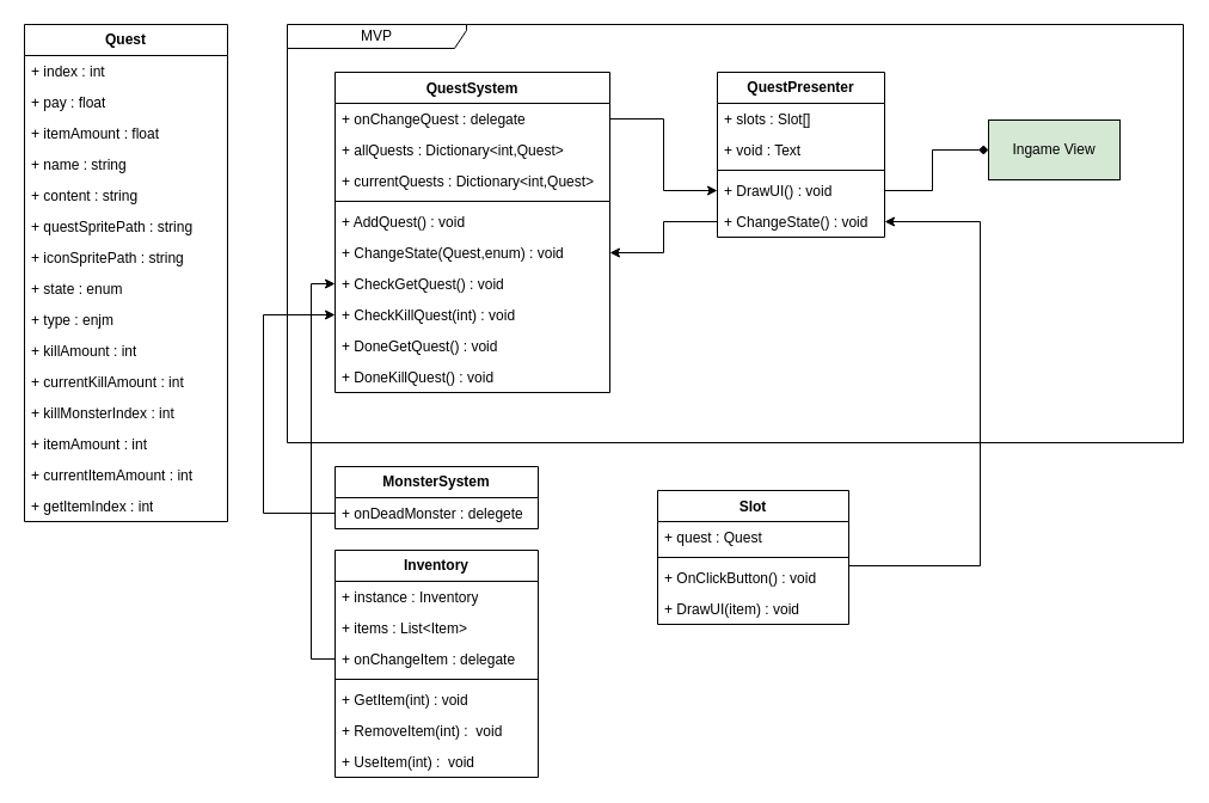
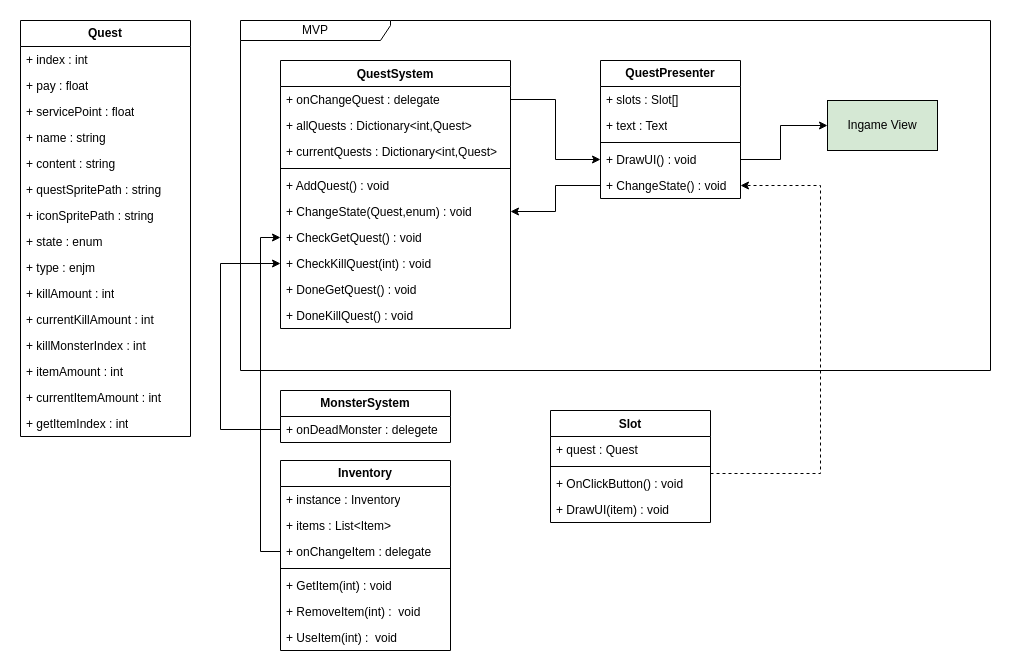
  <mxCell id="0" />
  <mxCell id="1" parent="0" />
  <mxCell id="2" value="QuestSystem" style="swimlane;fontStyle=1;align=center;verticalAlign=top;childLayout=stackLayout;horizontal=1;startSize=26;horizontalStack=0;resizeParent=1;resizeParentMax=0;resizeLast=0;collapsible=1;marginBottom=0;whiteSpace=wrap;html=1;" vertex="1" parent="1"><mxGeometry x="280" y="60" width="230" height="268" as="geometry" /></mxCell>
  <mxCell id="3" value="+ onChangeQuest : delegate" style="text;strokeColor=none;fillColor=none;align=left;verticalAlign=top;spacingLeft=4;spacingRight=4;overflow=hidden;rotatable=0;points=[[0,0.5],[1,0.5]];portConstraint=eastwest;whiteSpace=wrap;html=1;" vertex="1" parent="2"><mxGeometry y="26" width="230" height="26" as="geometry" /></mxCell>
  <mxCell id="4" value="+ allQuests : Dictionary&amp;lt;int,Quest&amp;gt;" style="text;strokeColor=none;fillColor=none;align=left;verticalAlign=top;spacingLeft=4;spacingRight=4;overflow=hidden;rotatable=0;points=[[0,0.5],[1,0.5]];portConstraint=eastwest;whiteSpace=wrap;html=1;" vertex="1" parent="2"><mxGeometry y="52" width="230" height="26" as="geometry" /></mxCell>
  <mxCell id="5" value="+ currentQuests : Dictionary&amp;lt;int,Quest&amp;gt;" style="text;strokeColor=none;fillColor=none;align=left;verticalAlign=top;spacingLeft=4;spacingRight=4;overflow=hidden;rotatable=0;points=[[0,0.5],[1,0.5]];portConstraint=eastwest;whiteSpace=wrap;html=1;" vertex="1" parent="2"><mxGeometry y="78" width="230" height="26" as="geometry" /></mxCell>
  <mxCell id="6" value="" style="line;strokeWidth=1;fillColor=none;align=left;verticalAlign=middle;spacingTop=-1;spacingLeft=3;spacingRight=3;rotatable=0;labelPosition=right;points=[];portConstraint=eastwest;strokeColor=inherit;" vertex="1" parent="2"><mxGeometry y="104" width="230" height="8" as="geometry" /></mxCell>
  <mxCell id="7" value="+ AddQuest() : void" style="text;strokeColor=none;fillColor=none;align=left;verticalAlign=top;spacingLeft=4;spacingRight=4;overflow=hidden;rotatable=0;points=[[0,0.5],[1,0.5]];portConstraint=eastwest;whiteSpace=wrap;html=1;" vertex="1" parent="2"><mxGeometry y="112" width="230" height="26" as="geometry" /></mxCell>
  <mxCell id="8" value="+ ChangeState(Quest,enum) : void" style="text;strokeColor=none;fillColor=none;align=left;verticalAlign=top;spacingLeft=4;spacingRight=4;overflow=hidden;rotatable=0;points=[[0,0.5],[1,0.5]];portConstraint=eastwest;whiteSpace=wrap;html=1;" vertex="1" parent="2"><mxGeometry y="138" width="230" height="26" as="geometry" /></mxCell>
  <mxCell id="9" value="+ CheckGetQuest() : void" style="text;strokeColor=none;fillColor=none;align=left;verticalAlign=top;spacingLeft=4;spacingRight=4;overflow=hidden;rotatable=0;points=[[0,0.5],[1,0.5]];portConstraint=eastwest;whiteSpace=wrap;html=1;" vertex="1" parent="2"><mxGeometry y="164" width="230" height="26" as="geometry" /></mxCell>
  <mxCell id="10" value="+ CheckKillQuest(int) : void" style="text;strokeColor=none;fillColor=none;align=left;verticalAlign=top;spacingLeft=4;spacingRight=4;overflow=hidden;rotatable=0;points=[[0,0.5],[1,0.5]];portConstraint=eastwest;whiteSpace=wrap;html=1;" vertex="1" parent="2"><mxGeometry y="190" width="230" height="26" as="geometry" /></mxCell>
  <mxCell id="11" value="+ DoneGetQuest() : void" style="text;strokeColor=none;fillColor=none;align=left;verticalAlign=top;spacingLeft=4;spacingRight=4;overflow=hidden;rotatable=0;points=[[0,0.5],[1,0.5]];portConstraint=eastwest;whiteSpace=wrap;html=1;" vertex="1" parent="2"><mxGeometry y="216" width="230" height="26" as="geometry" /></mxCell>
  <mxCell id="12" value="+ DoneKillQuest() : void" style="text;strokeColor=none;fillColor=none;align=left;verticalAlign=top;spacingLeft=4;spacingRight=4;overflow=hidden;rotatable=0;points=[[0,0.5],[1,0.5]];portConstraint=eastwest;whiteSpace=wrap;html=1;" vertex="1" parent="2"><mxGeometry y="242" width="230" height="26" as="geometry" /></mxCell>
  <mxCell id="13" value="&lt;b&gt;Inventory&lt;/b&gt;" style="swimlane;fontStyle=0;childLayout=stackLayout;horizontal=1;startSize=26;fillColor=none;horizontalStack=0;resizeParent=1;resizeParentMax=0;resizeLast=0;collapsible=1;marginBottom=0;whiteSpace=wrap;html=1;" vertex="1" parent="1"><mxGeometry x="280" y="460" width="170" height="190" as="geometry" /></mxCell>
  <mxCell id="14" value="+ instance : Inventory" style="text;strokeColor=none;fillColor=none;align=left;verticalAlign=top;spacingLeft=4;spacingRight=4;overflow=hidden;rotatable=0;points=[[0,0.5],[1,0.5]];portConstraint=eastwest;whiteSpace=wrap;html=1;" vertex="1" parent="13"><mxGeometry y="26" width="170" height="26" as="geometry" /></mxCell>
  <mxCell id="15" value="+ items : List&amp;lt;Item&amp;gt;" style="text;strokeColor=none;fillColor=none;align=left;verticalAlign=top;spacingLeft=4;spacingRight=4;overflow=hidden;rotatable=0;points=[[0,0.5],[1,0.5]];portConstraint=eastwest;whiteSpace=wrap;html=1;" vertex="1" parent="13"><mxGeometry y="52" width="170" height="26" as="geometry" /></mxCell>
  <mxCell id="16" value="+ onChangeItem : delegate" style="text;strokeColor=none;fillColor=none;align=left;verticalAlign=top;spacingLeft=4;spacingRight=4;overflow=hidden;rotatable=0;points=[[0,0.5],[1,0.5]];portConstraint=eastwest;whiteSpace=wrap;html=1;" vertex="1" parent="13"><mxGeometry y="78" width="170" height="26" as="geometry" /></mxCell>
  <mxCell id="17" value="" style="line;strokeWidth=1;fillColor=none;align=left;verticalAlign=middle;spacingTop=-1;spacingLeft=3;spacingRight=3;rotatable=0;labelPosition=right;points=[];portConstraint=eastwest;strokeColor=inherit;" vertex="1" parent="13"><mxGeometry y="104" width="170" height="8" as="geometry" /></mxCell>
  <mxCell id="18" value="+ GetItem(int) : void" style="text;strokeColor=none;fillColor=none;align=left;verticalAlign=top;spacingLeft=4;spacingRight=4;overflow=hidden;rotatable=0;points=[[0,0.5],[1,0.5]];portConstraint=eastwest;whiteSpace=wrap;html=1;" vertex="1" parent="13"><mxGeometry y="112" width="170" height="26" as="geometry" /></mxCell>
  <mxCell id="19" value="+ RemoveItem(int) :&amp;nbsp; void" style="text;strokeColor=none;fillColor=none;align=left;verticalAlign=top;spacingLeft=4;spacingRight=4;overflow=hidden;rotatable=0;points=[[0,0.5],[1,0.5]];portConstraint=eastwest;whiteSpace=wrap;html=1;" vertex="1" parent="13"><mxGeometry y="138" width="170" height="26" as="geometry" /></mxCell>
  <mxCell id="20" value="+ UseItem(int) :&amp;nbsp; void" style="text;strokeColor=none;fillColor=none;align=left;verticalAlign=top;spacingLeft=4;spacingRight=4;overflow=hidden;rotatable=0;points=[[0,0.5],[1,0.5]];portConstraint=eastwest;whiteSpace=wrap;html=1;" vertex="1" parent="13"><mxGeometry y="164" width="170" height="26" as="geometry" /></mxCell>
  <mxCell id="21" style="edgeStyle=orthogonalEdgeStyle;rounded=0;orthogonalLoop=1;jettySize=auto;html=1;entryX=0;entryY=0.5;entryDx=0;entryDy=0;" edge="1" parent="1" source="16" target="9"><mxGeometry relative="1" as="geometry"><Array as="points"><mxPoint x="260" y="551" /><mxPoint x="260" y="237" /></Array></mxGeometry></mxCell>
  <mxCell id="22" value="&lt;b&gt;MonsterSystem&lt;/b&gt;" style="swimlane;fontStyle=0;childLayout=stackLayout;horizontal=1;startSize=26;fillColor=none;horizontalStack=0;resizeParent=1;resizeParentMax=0;resizeLast=0;collapsible=1;marginBottom=0;whiteSpace=wrap;html=1;" vertex="1" parent="1"><mxGeometry x="280" y="390" width="170" height="52" as="geometry" /></mxCell>
  <mxCell id="23" value="+ onDeadMonster : delegete" style="text;strokeColor=none;fillColor=none;align=left;verticalAlign=top;spacingLeft=4;spacingRight=4;overflow=hidden;rotatable=0;points=[[0,0.5],[1,0.5]];portConstraint=eastwest;whiteSpace=wrap;html=1;" vertex="1" parent="22"><mxGeometry y="26" width="170" height="26" as="geometry" /></mxCell>
  <mxCell id="24" style="edgeStyle=orthogonalEdgeStyle;rounded=0;orthogonalLoop=1;jettySize=auto;html=1;entryX=0;entryY=0.5;entryDx=0;entryDy=0;" edge="1" parent="1" source="23" target="10"><mxGeometry relative="1" as="geometry"><Array as="points"><mxPoint x="220" y="429" /><mxPoint x="220" y="263" /></Array></mxGeometry></mxCell>
  <mxCell id="25" value="&lt;b&gt;Quest&lt;/b&gt;" style="swimlane;fontStyle=0;childLayout=stackLayout;horizontal=1;startSize=26;fillColor=none;horizontalStack=0;resizeParent=1;resizeParentMax=0;resizeLast=0;collapsible=1;marginBottom=0;whiteSpace=wrap;html=1;" vertex="1" parent="1"><mxGeometry x="20" width="170" height="416" as="geometry" y="20" /></mxCell>
  <mxCell id="26" value="+ index : int&lt;span style=&quot;white-space: pre;&quot;&gt; &lt;/span&gt;" style="text;strokeColor=none;fillColor=none;align=left;verticalAlign=top;spacingLeft=4;spacingRight=4;overflow=hidden;rotatable=0;points=[[0,0.5],[1,0.5]];portConstraint=eastwest;whiteSpace=wrap;html=1;" vertex="1" parent="25"><mxGeometry y="26" width="170" height="26" as="geometry" /></mxCell>
  <mxCell id="27" value="+ pay : float" style="text;strokeColor=none;fillColor=none;align=left;verticalAlign=top;spacingLeft=4;spacingRight=4;overflow=hidden;rotatable=0;points=[[0,0.5],[1,0.5]];portConstraint=eastwest;whiteSpace=wrap;html=1;" vertex="1" parent="25"><mxGeometry y="52" width="170" height="26" as="geometry" /></mxCell>
- <mxCell id="28" value="+ itemAmount : float" style="text;strokeColor=none;fillColor=none;align=left;verticalAlign=top;spacingLeft=4;spacingRight=4;overflow=hidden;rotatable=0;points=[[0,0.5],[1,0.5]];portConstraint=eastwest;whiteSpace=wrap;html=1;" vertex="1" parent="25"><mxGeometry y="78" width="170" height="26" as="geometry" /></mxCell>
+ <mxCell id="28" value="+ servicePoint : float" style="text;strokeColor=none;fillColor=none;align=left;verticalAlign=top;spacingLeft=4;spacingRight=4;overflow=hidden;rotatable=0;points=[[0,0.5],[1,0.5]];portConstraint=eastwest;whiteSpace=wrap;html=1;" vertex="1" parent="25"><mxGeometry y="78" width="170" height="26" as="geometry" /></mxCell>
  <mxCell id="29" value="+ name : string" style="text;strokeColor=none;fillColor=none;align=left;verticalAlign=top;spacingLeft=4;spacingRight=4;overflow=hidden;rotatable=0;points=[[0,0.5],[1,0.5]];portConstraint=eastwest;whiteSpace=wrap;html=1;" vertex="1" parent="25"><mxGeometry y="104" width="170" height="26" as="geometry" /></mxCell>
  <mxCell id="30" value="+ content : string" style="text;strokeColor=none;fillColor=none;align=left;verticalAlign=top;spacingLeft=4;spacingRight=4;overflow=hidden;rotatable=0;points=[[0,0.5],[1,0.5]];portConstraint=eastwest;whiteSpace=wrap;html=1;" vertex="1" parent="25"><mxGeometry y="130" width="170" height="26" as="geometry" /></mxCell>
  <mxCell id="31" value="+ questSpritePath : string" style="text;strokeColor=none;fillColor=none;align=left;verticalAlign=top;spacingLeft=4;spacingRight=4;overflow=hidden;rotatable=0;points=[[0,0.5],[1,0.5]];portConstraint=eastwest;whiteSpace=wrap;html=1;" vertex="1" parent="25"><mxGeometry y="156" width="170" height="26" as="geometry" /></mxCell>
  <mxCell id="32" value="+ iconSpritePath : string" style="text;strokeColor=none;fillColor=none;align=left;verticalAlign=top;spacingLeft=4;spacingRight=4;overflow=hidden;rotatable=0;points=[[0,0.5],[1,0.5]];portConstraint=eastwest;whiteSpace=wrap;html=1;" vertex="1" parent="25"><mxGeometry y="182" width="170" height="26" as="geometry" /></mxCell>
  <mxCell id="33" value="+ state : enum" style="text;strokeColor=none;fillColor=none;align=left;verticalAlign=top;spacingLeft=4;spacingRight=4;overflow=hidden;rotatable=0;points=[[0,0.5],[1,0.5]];portConstraint=eastwest;whiteSpace=wrap;html=1;" vertex="1" parent="25"><mxGeometry y="208" width="170" height="26" as="geometry" /></mxCell>
  <mxCell id="34" value="+ type : enjm" style="text;strokeColor=none;fillColor=none;align=left;verticalAlign=top;spacingLeft=4;spacingRight=4;overflow=hidden;rotatable=0;points=[[0,0.5],[1,0.5]];portConstraint=eastwest;whiteSpace=wrap;html=1;" vertex="1" parent="25"><mxGeometry y="234" width="170" height="26" as="geometry" /></mxCell>
  <mxCell id="35" value="+ killAmount : int" style="text;strokeColor=none;fillColor=none;align=left;verticalAlign=top;spacingLeft=4;spacingRight=4;overflow=hidden;rotatable=0;points=[[0,0.5],[1,0.5]];portConstraint=eastwest;whiteSpace=wrap;html=1;" vertex="1" parent="25"><mxGeometry y="260" width="170" height="26" as="geometry" /></mxCell>
  <mxCell id="36" value="+ currentKillAmount : int" style="text;strokeColor=none;fillColor=none;align=left;verticalAlign=top;spacingLeft=4;spacingRight=4;overflow=hidden;rotatable=0;points=[[0,0.5],[1,0.5]];portConstraint=eastwest;whiteSpace=wrap;html=1;" vertex="1" parent="25"><mxGeometry y="286" width="170" height="26" as="geometry" /></mxCell>
  <mxCell id="37" value="+ killMonsterIndex : int" style="text;strokeColor=none;fillColor=none;align=left;verticalAlign=top;spacingLeft=4;spacingRight=4;overflow=hidden;rotatable=0;points=[[0,0.5],[1,0.5]];portConstraint=eastwest;whiteSpace=wrap;html=1;" vertex="1" parent="25"><mxGeometry y="312" width="170" height="26" as="geometry" /></mxCell>
  <mxCell id="38" value="+ itemAmount : int" style="text;strokeColor=none;fillColor=none;align=left;verticalAlign=top;spacingLeft=4;spacingRight=4;overflow=hidden;rotatable=0;points=[[0,0.5],[1,0.5]];portConstraint=eastwest;whiteSpace=wrap;html=1;" vertex="1" parent="25"><mxGeometry y="338" width="170" height="26" as="geometry" /></mxCell>
  <mxCell id="39" value="+ currentItemAmount : int" style="text;strokeColor=none;fillColor=none;align=left;verticalAlign=top;spacingLeft=4;spacingRight=4;overflow=hidden;rotatable=0;points=[[0,0.5],[1,0.5]];portConstraint=eastwest;whiteSpace=wrap;html=1;" vertex="1" parent="25"><mxGeometry y="364" width="170" height="26" as="geometry" /></mxCell>
  <mxCell id="40" value="+ getItemIndex : int" style="text;strokeColor=none;fillColor=none;align=left;verticalAlign=top;spacingLeft=4;spacingRight=4;overflow=hidden;rotatable=0;points=[[0,0.5],[1,0.5]];portConstraint=eastwest;whiteSpace=wrap;html=1;" vertex="1" parent="25"><mxGeometry y="390" width="170" height="26" as="geometry" /></mxCell>
  <mxCell id="41" value="MVP" style="shape=umlFrame;whiteSpace=wrap;html=1;pointerEvents=0;width=150;height=20;" vertex="1" parent="1"><mxGeometry x="240" width="750" height="350" as="geometry" y="20" /></mxCell>
  <mxCell id="42" value="&lt;b&gt;QuestPresenter&lt;/b&gt;" style="swimlane;fontStyle=0;childLayout=stackLayout;horizontal=1;startSize=26;fillColor=none;horizontalStack=0;resizeParent=1;resizeParentMax=0;resizeLast=0;collapsible=1;marginBottom=0;whiteSpace=wrap;html=1;" vertex="1" parent="1"><mxGeometry x="600" y="60" width="140" height="138" as="geometry" /></mxCell>
  <mxCell id="43" value="+ slots : Slot[]" style="text;strokeColor=none;fillColor=none;align=left;verticalAlign=top;spacingLeft=4;spacingRight=4;overflow=hidden;rotatable=0;points=[[0,0.5],[1,0.5]];portConstraint=eastwest;whiteSpace=wrap;html=1;" vertex="1" parent="42"><mxGeometry y="26" width="140" height="26" as="geometry" /></mxCell>
- <mxCell id="44" value="+ void : Text" style="text;strokeColor=none;fillColor=none;align=left;verticalAlign=top;spacingLeft=4;spacingRight=4;overflow=hidden;rotatable=0;points=[[0,0.5],[1,0.5]];portConstraint=eastwest;whiteSpace=wrap;html=1;" vertex="1" parent="42"><mxGeometry y="52" width="140" height="26" as="geometry" /></mxCell>
+ <mxCell id="44" value="+ text : Text" style="text;strokeColor=none;fillColor=none;align=left;verticalAlign=top;spacingLeft=4;spacingRight=4;overflow=hidden;rotatable=0;points=[[0,0.5],[1,0.5]];portConstraint=eastwest;whiteSpace=wrap;html=1;" vertex="1" parent="42"><mxGeometry y="52" width="140" height="26" as="geometry" /></mxCell>
  <mxCell id="45" value="" style="line;strokeWidth=1;fillColor=none;align=left;verticalAlign=middle;spacingTop=-1;spacingLeft=3;spacingRight=3;rotatable=0;labelPosition=right;points=[];portConstraint=eastwest;strokeColor=inherit;" vertex="1" parent="42"><mxGeometry y="78" width="140" height="8" as="geometry" /></mxCell>
  <mxCell id="46" value="+ DrawUI() : void" style="text;strokeColor=none;fillColor=none;align=left;verticalAlign=top;spacingLeft=4;spacingRight=4;overflow=hidden;rotatable=0;points=[[0,0.5],[1,0.5]];portConstraint=eastwest;whiteSpace=wrap;html=1;" vertex="1" parent="42"><mxGeometry y="86" width="140" height="26" as="geometry" /></mxCell>
  <mxCell id="47" value="+ ChangeState() : void" style="text;strokeColor=none;fillColor=none;align=left;verticalAlign=top;spacingLeft=4;spacingRight=4;overflow=hidden;rotatable=0;points=[[0,0.5],[1,0.5]];portConstraint=eastwest;whiteSpace=wrap;html=1;" vertex="1" parent="42"><mxGeometry y="112" width="140" height="26" as="geometry" /></mxCell>
  <mxCell id="48" style="edgeStyle=orthogonalEdgeStyle;rounded=0;orthogonalLoop=1;jettySize=auto;html=1;entryX=0;entryY=0.5;entryDx=0;entryDy=0;" edge="1" parent="1" source="3" target="46"><mxGeometry relative="1" as="geometry" /></mxCell>
  <mxCell id="49" value="Slot" style="swimlane;fontStyle=1;align=center;verticalAlign=top;childLayout=stackLayout;horizontal=1;startSize=26;horizontalStack=0;resizeParent=1;resizeParentMax=0;resizeLast=0;collapsible=1;marginBottom=0;whiteSpace=wrap;html=1;" vertex="1" parent="1"><mxGeometry x="550" y="410" width="160" height="112" as="geometry" /></mxCell>
  <mxCell id="50" value="+ quest : Quest" style="text;strokeColor=none;fillColor=none;align=left;verticalAlign=top;spacingLeft=4;spacingRight=4;overflow=hidden;rotatable=0;points=[[0,0.5],[1,0.5]];portConstraint=eastwest;whiteSpace=wrap;html=1;" vertex="1" parent="49"><mxGeometry y="26" width="160" height="26" as="geometry" /></mxCell>
  <mxCell id="51" value="" style="line;strokeWidth=1;fillColor=none;align=left;verticalAlign=middle;spacingTop=-1;spacingLeft=3;spacingRight=3;rotatable=0;labelPosition=right;points=[];portConstraint=eastwest;strokeColor=inherit;" vertex="1" parent="49"><mxGeometry y="52" width="160" height="8" as="geometry" /></mxCell>
  <mxCell id="52" value="+ OnClickButton() : void" style="text;strokeColor=none;fillColor=none;align=left;verticalAlign=top;spacingLeft=4;spacingRight=4;overflow=hidden;rotatable=0;points=[[0,0.5],[1,0.5]];portConstraint=eastwest;whiteSpace=wrap;html=1;" vertex="1" parent="49"><mxGeometry y="60" width="160" height="26" as="geometry" /></mxCell>
  <mxCell id="53" value="+ DrawUI(item) : void" style="text;strokeColor=none;fillColor=none;align=left;verticalAlign=top;spacingLeft=4;spacingRight=4;overflow=hidden;rotatable=0;points=[[0,0.5],[1,0.5]];portConstraint=eastwest;whiteSpace=wrap;html=1;" vertex="1" parent="49"><mxGeometry y="86" width="160" height="26" as="geometry" /></mxCell>
  <mxCell id="54" value="Ingame View" style="html=1;whiteSpace=wrap;fillColor=#d5e8d4;" vertex="1" parent="1"><mxGeometry x="827" y="100" width="110" height="50" as="geometry" /></mxCell>
  <mxCell id="55" style="edgeStyle=orthogonalEdgeStyle;rounded=0;orthogonalLoop=1;jettySize=auto;html=1;" edge="1" parent="1" source="47" target="8"><mxGeometry relative="1" as="geometry" /></mxCell>
- <mxCell id="56" style="edgeStyle=orthogonalEdgeStyle;rounded=0;orthogonalLoop=1;jettySize=auto;html=1;entryX=0;entryY=0.5;entryDx=0;entryDy=0;endArrow=diamond;" edge="1" parent="1" source="46" target="54"><mxGeometry relative="1" as="geometry"><Array as="points"><mxPoint x="780" y="159" /><mxPoint x="780" y="125" /></Array></mxGeometry></mxCell>
- <mxCell id="57" style="edgeStyle=orthogonalEdgeStyle;rounded=0;orthogonalLoop=1;jettySize=auto;html=1;" edge="1" parent="1" source="52" target="47"><mxGeometry relative="1" as="geometry"><Array as="points"><mxPoint x="820" y="473" /><mxPoint x="820" y="185" /></Array></mxGeometry></mxCell>
+ <mxCell id="56" style="edgeStyle=orthogonalEdgeStyle;rounded=0;orthogonalLoop=1;jettySize=auto;html=1;entryX=0;entryY=0.5;entryDx=0;entryDy=0;" edge="1" parent="1" source="46" target="54"><mxGeometry relative="1" as="geometry"><Array as="points"><mxPoint x="780" y="159" /><mxPoint x="780" y="125" /></Array></mxGeometry></mxCell>
+ <mxCell id="57" style="edgeStyle=orthogonalEdgeStyle;rounded=0;orthogonalLoop=1;jettySize=auto;html=1;dashed=1;" edge="1" parent="1" source="52" target="47"><mxGeometry relative="1" as="geometry"><Array as="points"><mxPoint x="820" y="473" /><mxPoint x="820" y="185" /></Array></mxGeometry></mxCell>
